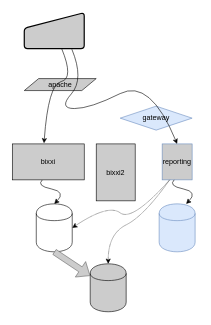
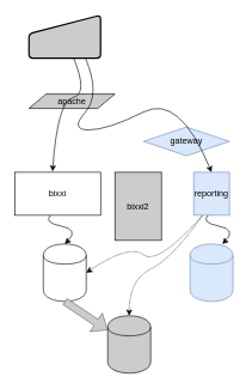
  <mxCell id="0" />
  <mxCell id="1" parent="0" />
  <mxCell id="2" value="" style="shape=cylinder;whiteSpace=wrap;html=1;boundedLbl=1;backgroundOutline=1;" vertex="1" parent="1"><mxGeometry x="60" y="339" width="60" height="80" as="geometry" /></mxCell>
  <mxCell id="3" value="" style="shape=cylinder;whiteSpace=wrap;html=1;boundedLbl=1;backgroundOutline=1;fillColor=#CCCCCC;" vertex="1" parent="1"><mxGeometry x="150" y="439" width="60" height="80" as="geometry" /></mxCell>
  <mxCell id="4" value="" style="shape=cylinder;whiteSpace=wrap;html=1;boundedLbl=1;backgroundOutline=1;fillColor=#dae8fc;strokeColor=#6c8ebf;" vertex="1" parent="1"><mxGeometry x="265" y="339" width="60" height="80" as="geometry" /></mxCell>
  <mxCell id="5" value="" style="curved=1;endArrow=classic;html=1;exitX=0.25;exitY=1;exitDx=0;exitDy=0;entryX=0.5;entryY=0;entryDx=0;entryDy=0;dashed=1;dashPattern=1 1;" edge="1" parent="1" source="14" target="3"><mxGeometry width="50" height="50" relative="1" as="geometry"><mxPoint x="480" y="209" as="sourcePoint" /><mxPoint x="590" y="139" as="targetPoint" /><Array as="points"><mxPoint x="240" y="359" /><mxPoint x="180" y="389" /></Array></mxGeometry></mxCell>
  <mxCell id="6" value="" style="shape=flexArrow;endArrow=classic;html=1;exitX=0.5;exitY=1;exitDx=0;exitDy=0;fillColor=#CCCCCC;strokeColor=#666666;" edge="1" parent="1" source="2" target="3"><mxGeometry width="50" height="50" relative="1" as="geometry"><mxPoint x="320" y="309" as="sourcePoint" /><mxPoint x="370" y="259" as="targetPoint" /></mxGeometry></mxCell>
  <mxCell id="7" value="" style="curved=1;endArrow=classic;html=1;fillColor=#CCCCCC;exitX=0.5;exitY=1;exitDx=0;exitDy=0;entryX=0.5;entryY=0;entryDx=0;entryDy=0;" edge="1" parent="1" target="2"><mxGeometry width="50" height="50" relative="1" as="geometry"><mxPoint x="70" y="299" as="sourcePoint" /><mxPoint x="370" y="259" as="targetPoint" /><Array as="points"><mxPoint x="60" y="309" /><mxPoint x="110" y="319" /></Array></mxGeometry></mxCell>
  <mxCell id="8" value="" style="html=1;strokeWidth=2;shape=manualInput;whiteSpace=wrap;rounded=1;size=26;arcSize=11;fillColor=#CCCCCC;" vertex="1" parent="1"><mxGeometry x="40" y="20" width="100" height="60" as="geometry" /></mxCell>
  <mxCell id="9" value="apache" style="shape=parallelogram;perimeter=parallelogramPerimeter;whiteSpace=wrap;html=1;fillColor=#CCCCCC;" vertex="1" parent="1"><mxGeometry x="40" y="130" width="120" height="20" as="geometry" /></mxCell>
  <mxCell id="10" value="" style="curved=1;endArrow=classic;html=1;fillColor=#CCCCCC;entryX=0.441;entryY=-0.018;entryDx=0;entryDy=0;entryPerimeter=0;" edge="1" parent="1" source="8" target="12"><mxGeometry width="50" height="50" relative="1" as="geometry"><mxPoint x="320" y="280" as="sourcePoint" /><mxPoint x="73.636" y="210" as="targetPoint" /><Array as="points"><mxPoint x="123" y="130" /><mxPoint x="80" y="140" /></Array></mxGeometry></mxCell>
  <mxCell id="11" value="gateway" style="rhombus;whiteSpace=wrap;html=1;fillColor=#dae8fc;strokeColor=#6c8ebf;" vertex="1" parent="1"><mxGeometry x="200" y="176" width="120" height="40" as="geometry" /></mxCell>
- <mxCell id="12" value="bixxi" style="rounded=0;whiteSpace=wrap;html=1;fillColor=#CCCCCC;" vertex="1" parent="1"><mxGeometry x="20" y="239" width="120" height="60" as="geometry" /></mxCell>
+ <mxCell id="12" value="bixxi" style="rounded=0;whiteSpace=wrap;html=1;fillColor=#ffffff;" vertex="1" parent="1"><mxGeometry x="20" y="239" width="120" height="60" as="geometry" /></mxCell>
  <mxCell id="13" value="bixxi2" style="rounded=0;whiteSpace=wrap;html=1;fillColor=#CCCCCC;" vertex="1" parent="1"><mxGeometry x="160" y="239" width="65" height="95" as="geometry" /></mxCell>
- <mxCell id="14" value="reporting" style="rounded=0;whiteSpace=wrap;html=1;fillColor=#cccccc;strokeColor=#6c8ebf;" vertex="1" parent="1"><mxGeometry x="270" y="239" width="50" height="60" as="geometry" /></mxCell>
+ <mxCell id="14" value="reporting" style="rounded=0;whiteSpace=wrap;html=1;fillColor=#dae8fc;strokeColor=#6c8ebf;" vertex="1" parent="1"><mxGeometry x="270" y="239" width="50" height="60" as="geometry" /></mxCell>
  <mxCell id="15" value="" style="curved=1;endArrow=classic;html=1;exitX=0.25;exitY=1;exitDx=0;exitDy=0;entryX=1;entryY=0.5;entryDx=0;entryDy=0;dashed=1;dashPattern=1 1;" edge="1" parent="1" source="14" target="2"><mxGeometry width="50" height="50" relative="1" as="geometry"><mxPoint x="292.5" y="309" as="sourcePoint" /><mxPoint x="190" y="449" as="targetPoint" /><Array as="points"><mxPoint x="220" y="369" /><mxPoint x="180" y="339" /></Array></mxGeometry></mxCell>
  <mxCell id="16" value="" style="curved=1;endArrow=classic;html=1;fillColor=#CCCCCC;entryX=0.5;entryY=0;entryDx=0;entryDy=0;" edge="1" parent="1" target="14"><mxGeometry width="50" height="50" relative="1" as="geometry"><mxPoint x="119.375" y="81.08" as="sourcePoint" /><mxPoint x="89.92" y="230" as="targetPoint" /><Array as="points"><mxPoint x="140" y="131.08" /><mxPoint x="97" y="180" /><mxPoint x="150" y="180" /><mxPoint x="250" y="130" /></Array></mxGeometry></mxCell>
  <mxCell id="17" value="" style="curved=1;endArrow=classic;html=1;fillColor=#CCCCCC;exitX=0.5;exitY=1;exitDx=0;exitDy=0;" edge="1" parent="1"><mxGeometry width="50" height="50" relative="1" as="geometry"><mxPoint x="290" y="299" as="sourcePoint" /><mxPoint x="310" y="339" as="targetPoint" /><Array as="points"><mxPoint x="280" y="309" /><mxPoint x="330" y="319" /></Array></mxGeometry></mxCell>
